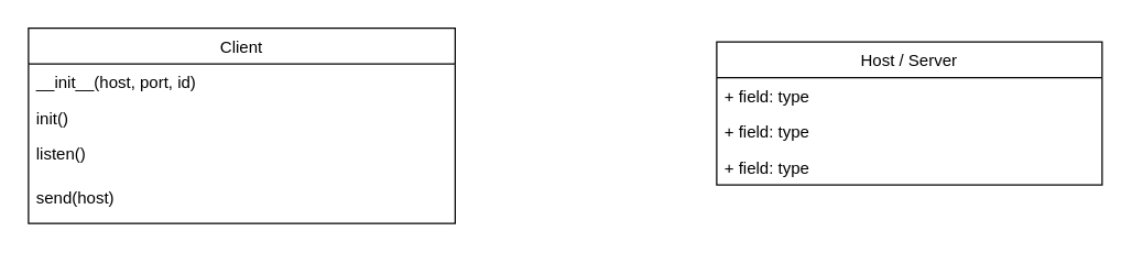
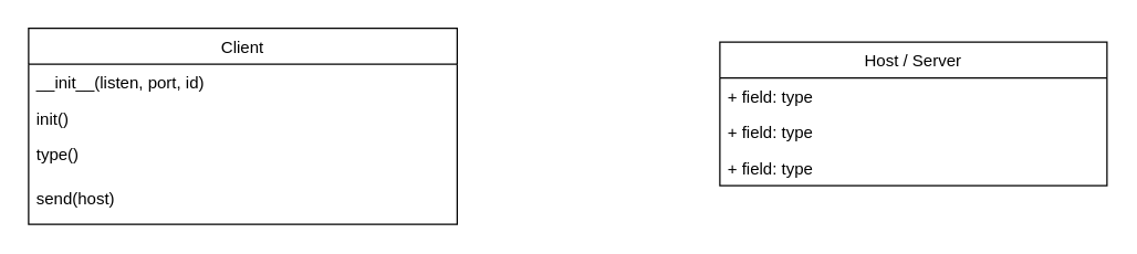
  <mxCell id="0" />
  <mxCell id="1" parent="0" />
  <mxCell id="2" value="Client" style="swimlane;fontStyle=0;childLayout=stackLayout;horizontal=1;startSize=26;fillColor=none;horizontalStack=0;resizeParent=1;resizeParentMax=0;resizeLast=0;collapsible=1;marginBottom=0;" vertex="1" parent="1"><mxGeometry x="20" y="20" width="310" height="142" as="geometry" /></mxCell>
- <mxCell id="3" value="__init__(host, port, id)" style="text;strokeColor=none;fillColor=none;align=left;verticalAlign=top;spacingLeft=4;spacingRight=4;overflow=hidden;rotatable=0;points=[[0,0.5],[1,0.5]];portConstraint=eastwest;" vertex="1" parent="2"><mxGeometry y="26" width="310" height="26" as="geometry" /></mxCell>
+ <mxCell id="3" value="__init__(listen, port, id)" style="text;strokeColor=none;fillColor=none;align=left;verticalAlign=top;spacingLeft=4;spacingRight=4;overflow=hidden;rotatable=0;points=[[0,0.5],[1,0.5]];portConstraint=eastwest;" vertex="1" parent="2"><mxGeometry y="26" width="310" height="26" as="geometry" /></mxCell>
  <mxCell id="4" value="init()" style="text;strokeColor=none;fillColor=none;align=left;verticalAlign=top;spacingLeft=4;spacingRight=4;overflow=hidden;rotatable=0;points=[[0,0.5],[1,0.5]];portConstraint=eastwest;" vertex="1" parent="2"><mxGeometry y="52" width="310" height="26" as="geometry" /></mxCell>
- <mxCell id="5" value="listen()" style="text;strokeColor=none;fillColor=none;align=left;verticalAlign=top;spacingLeft=4;spacingRight=4;overflow=hidden;rotatable=0;points=[[0,0.5],[1,0.5]];portConstraint=eastwest;" vertex="1" parent="2"><mxGeometry y="78" width="310" height="32" as="geometry" /></mxCell>
+ <mxCell id="5" value="type()" style="text;strokeColor=none;fillColor=none;align=left;verticalAlign=top;spacingLeft=4;spacingRight=4;overflow=hidden;rotatable=0;points=[[0,0.5],[1,0.5]];portConstraint=eastwest;" vertex="1" parent="2"><mxGeometry y="78" width="310" height="32" as="geometry" /></mxCell>
  <mxCell id="6" value="send(host)" style="text;strokeColor=none;fillColor=none;align=left;verticalAlign=top;spacingLeft=4;spacingRight=4;overflow=hidden;rotatable=0;points=[[0,0.5],[1,0.5]];portConstraint=eastwest;" vertex="1" parent="2"><mxGeometry y="110" width="310" height="32" as="geometry" /></mxCell>
  <mxCell id="7" value="Host / Server" style="swimlane;fontStyle=0;childLayout=stackLayout;horizontal=1;startSize=26;fillColor=none;horizontalStack=0;resizeParent=1;resizeParentMax=0;resizeLast=0;collapsible=1;marginBottom=0;" vertex="1" parent="1"><mxGeometry x="520" y="30" width="280" height="104" as="geometry" /></mxCell>
  <mxCell id="8" value="+ field: type" style="text;strokeColor=none;fillColor=none;align=left;verticalAlign=top;spacingLeft=4;spacingRight=4;overflow=hidden;rotatable=0;points=[[0,0.5],[1,0.5]];portConstraint=eastwest;" vertex="1" parent="7"><mxGeometry y="26" width="280" height="26" as="geometry" /></mxCell>
  <mxCell id="9" value="+ field: type" style="text;strokeColor=none;fillColor=none;align=left;verticalAlign=top;spacingLeft=4;spacingRight=4;overflow=hidden;rotatable=0;points=[[0,0.5],[1,0.5]];portConstraint=eastwest;" vertex="1" parent="7"><mxGeometry y="52" width="280" height="26" as="geometry" /></mxCell>
  <mxCell id="10" value="+ field: type" style="text;strokeColor=none;fillColor=none;align=left;verticalAlign=top;spacingLeft=4;spacingRight=4;overflow=hidden;rotatable=0;points=[[0,0.5],[1,0.5]];portConstraint=eastwest;" vertex="1" parent="7"><mxGeometry y="78" width="280" height="26" as="geometry" /></mxCell>
